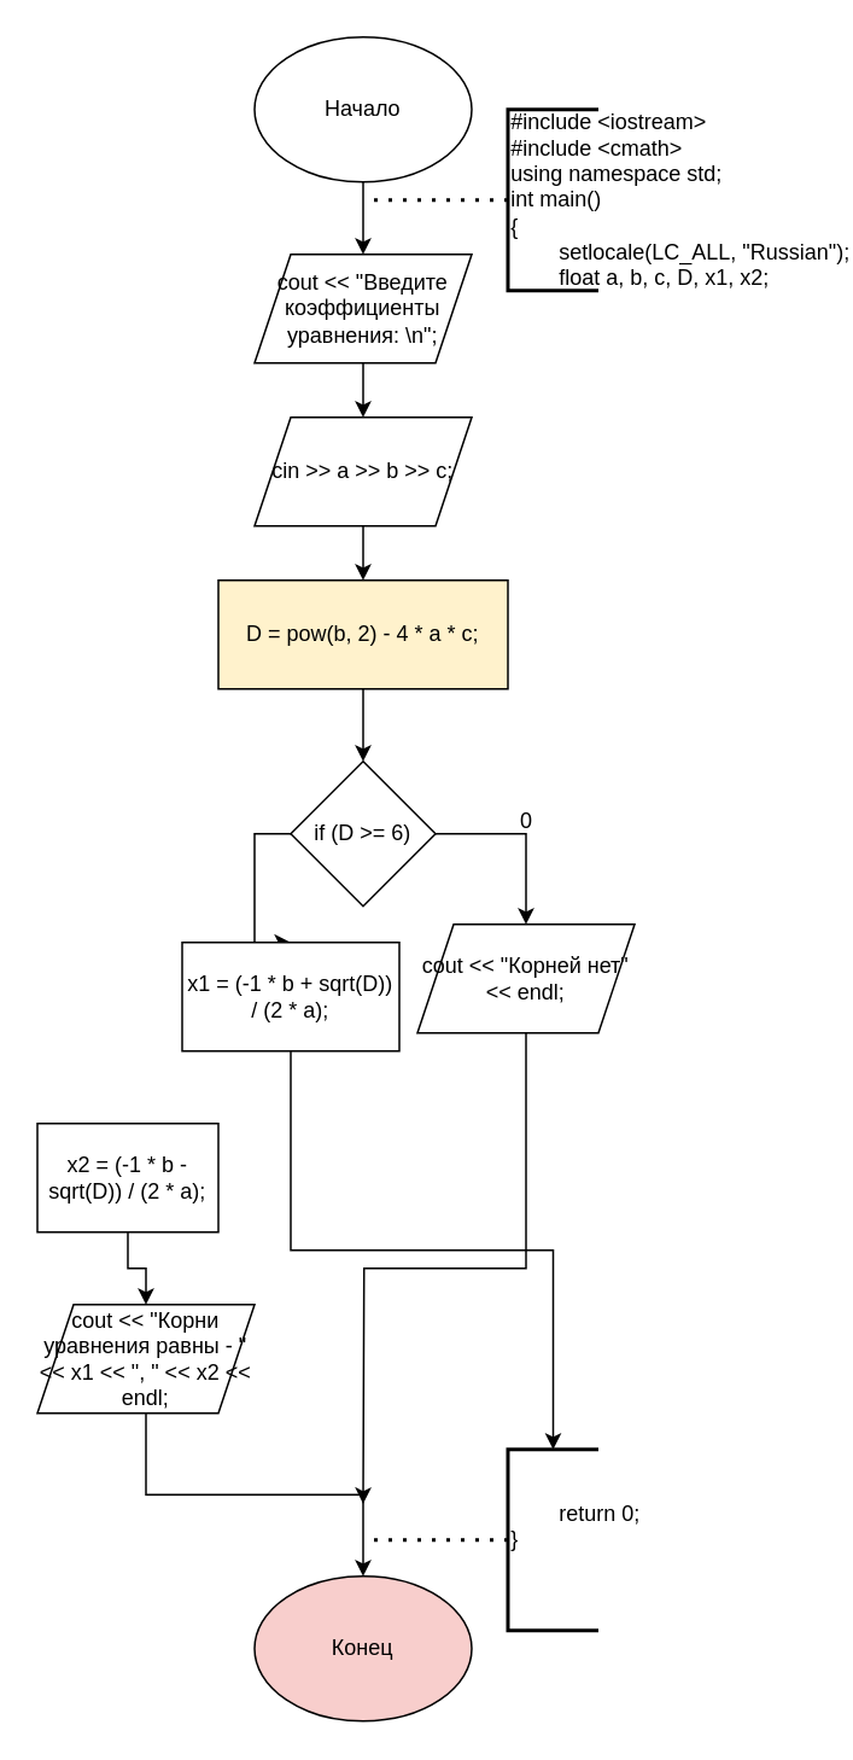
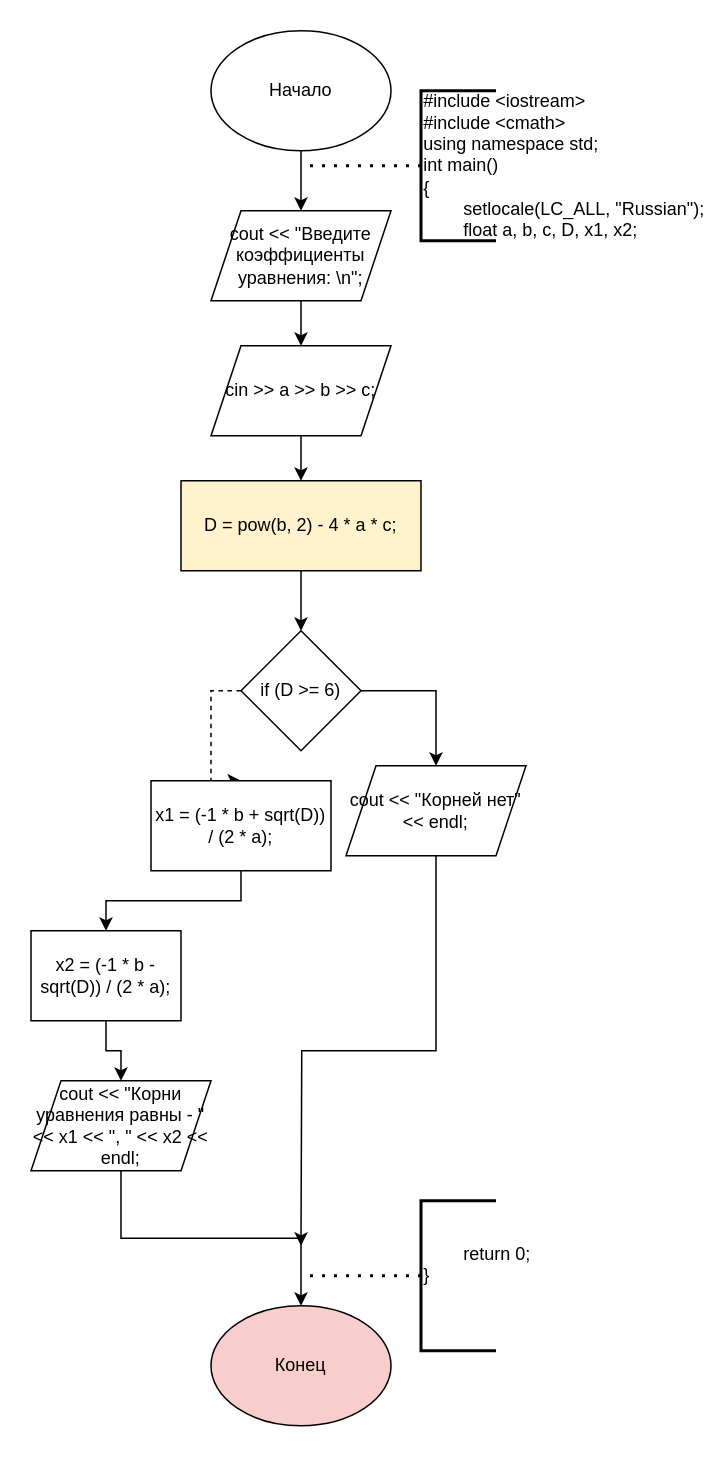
  <mxCell id="0" />
  <mxCell id="1" parent="0" />
  <mxCell id="2" style="edgeStyle=orthogonalEdgeStyle;rounded=0;orthogonalLoop=1;jettySize=auto;html=1;exitX=0.5;exitY=1;exitDx=0;exitDy=0;entryX=0.5;entryY=0;entryDx=0;entryDy=0;" edge="1" parent="1" source="3"><mxGeometry relative="1" as="geometry"><mxPoint x="200" y="140" as="targetPoint" /></mxGeometry></mxCell>
  <mxCell id="3" value="Начало" style="ellipse;whiteSpace=wrap;html=1;" vertex="1" parent="1"><mxGeometry x="140" y="20" width="120" height="80" as="geometry" /></mxCell>
  <mxCell id="4" value="&lt;div&gt;#include &amp;lt;iostream&amp;gt;&lt;/div&gt;&lt;div&gt;#include &amp;lt;cmath&amp;gt;&lt;/div&gt;&lt;div&gt;using namespace std;&lt;/div&gt;&lt;div&gt;int main()&lt;/div&gt;&lt;div&gt;{&lt;/div&gt;&lt;div&gt;&lt;span style=&quot;white-space-collapse: collapse;&quot;&gt;&lt;span style=&quot;white-space-collapse: preserve;&quot;&gt;&#09;&lt;/span&gt;setlocale(LC_ALL, &quot;Russian&quot;);&lt;/span&gt;&lt;/div&gt;&lt;div&gt;&lt;span style=&quot;white-space-collapse: collapse;&quot;&gt;&lt;span style=&quot;white-space-collapse: preserve;&quot;&gt;&#09;&lt;/span&gt;float a, b, c, D, x1, x2;&lt;/span&gt;&lt;/div&gt;" style="strokeWidth=2;html=1;shape=mxgraph.flowchart.annotation_1;align=left;pointerEvents=1;" vertex="1" parent="1"><mxGeometry x="280" y="60" width="50" height="100" as="geometry" /></mxCell>
  <mxCell id="5" value="" style="endArrow=none;dashed=1;html=1;dashPattern=1 3;strokeWidth=2;rounded=0;" edge="1" parent="1" source="4"><mxGeometry width="50" height="50" relative="1" as="geometry"><mxPoint x="200" y="330" as="sourcePoint" /><mxPoint x="200" y="110" as="targetPoint" /></mxGeometry></mxCell>
  <mxCell id="6" value="Конец" style="ellipse;whiteSpace=wrap;html=1;fillColor=#f8cecc;" vertex="1" parent="1"><mxGeometry x="140" y="870" width="120" height="80" as="geometry" /></mxCell>
  <mxCell id="7" value="&lt;div&gt;&lt;span style=&quot;white-space-collapse: collapse;&quot;&gt;&lt;span style=&quot;white-space-collapse: preserve;&quot;&gt;&#09;&lt;/span&gt;return 0;&lt;/span&gt;&lt;/div&gt;&lt;div&gt;}&lt;/div&gt;&lt;div&gt;&lt;br&gt;&lt;/div&gt;" style="strokeWidth=2;html=1;shape=mxgraph.flowchart.annotation_1;align=left;pointerEvents=1;" vertex="1" parent="1"><mxGeometry x="280" y="800" width="50" height="100" as="geometry" /></mxCell>
  <mxCell id="8" value="" style="endArrow=none;dashed=1;html=1;dashPattern=1 3;strokeWidth=2;rounded=0;" edge="1" parent="1" source="7"><mxGeometry width="50" height="50" relative="1" as="geometry"><mxPoint x="210" y="-140" as="sourcePoint" /><mxPoint x="200" y="850" as="targetPoint" /></mxGeometry></mxCell>
  <mxCell id="9" style="edgeStyle=orthogonalEdgeStyle;rounded=0;orthogonalLoop=1;jettySize=auto;html=1;exitX=0.5;exitY=1;exitDx=0;exitDy=0;entryX=0.5;entryY=0;entryDx=0;entryDy=0;" edge="1" parent="1" source="10" target="12"><mxGeometry relative="1" as="geometry" /></mxCell>
  <mxCell id="10" value="cout &amp;lt;&amp;lt; &quot;Введите коэффициенты уравнения: \n&quot;;" style="shape=parallelogram;perimeter=parallelogramPerimeter;whiteSpace=wrap;html=1;fixedSize=1;" vertex="1" parent="1"><mxGeometry x="140" y="140" width="120" height="60" as="geometry" /></mxCell>
  <mxCell id="11" style="edgeStyle=orthogonalEdgeStyle;rounded=0;orthogonalLoop=1;jettySize=auto;html=1;exitX=0.5;exitY=1;exitDx=0;exitDy=0;entryX=0.5;entryY=0;entryDx=0;entryDy=0;" edge="1" parent="1" source="12"><mxGeometry relative="1" as="geometry"><mxPoint x="200" y="320" as="targetPoint" /></mxGeometry></mxCell>
  <mxCell id="12" value="cin &gt;&gt; a &gt;&gt; b &gt;&gt; c;" style="shape=parallelogram;perimeter=parallelogramPerimeter;whiteSpace=wrap;html=1;fixedSize=1;" vertex="1" parent="1"><mxGeometry x="140" y="230" width="120" height="60" as="geometry" /></mxCell>
  <mxCell id="13" style="edgeStyle=orthogonalEdgeStyle;rounded=0;orthogonalLoop=1;jettySize=auto;html=1;exitX=0.5;exitY=1;exitDx=0;exitDy=0;entryX=0.5;entryY=0;entryDx=0;entryDy=0;" edge="1" parent="1" source="14" target="17"><mxGeometry relative="1" as="geometry" /></mxCell>
  <mxCell id="14" value="D = pow(b, 2) - 4 * a * c;" style="rounded=0;whiteSpace=wrap;html=1;fillColor=#fff2cc;" vertex="1" parent="1"><mxGeometry x="120" y="320" width="160" height="60" as="geometry" /></mxCell>
- <mxCell id="15" style="edgeStyle=orthogonalEdgeStyle;rounded=0;orthogonalLoop=1;jettySize=auto;html=1;exitX=0;exitY=0.5;exitDx=0;exitDy=0;entryX=0.5;entryY=0;entryDx=0;entryDy=0;" edge="1" parent="1" source="17" target="19"><mxGeometry relative="1" as="geometry" /></mxCell>
+ <mxCell id="15" style="edgeStyle=orthogonalEdgeStyle;rounded=0;orthogonalLoop=1;jettySize=auto;html=1;exitX=0;exitY=0.5;exitDx=0;exitDy=0;entryX=0.5;entryY=0;entryDx=0;entryDy=0;dashed=1;" edge="1" parent="1" source="17" target="19"><mxGeometry relative="1" as="geometry" /></mxCell>
  <mxCell id="16" style="edgeStyle=orthogonalEdgeStyle;rounded=0;orthogonalLoop=1;jettySize=auto;html=1;exitX=1;exitY=0.5;exitDx=0;exitDy=0;" edge="1" parent="1" source="17" target="25"><mxGeometry relative="1" as="geometry" /></mxCell>
  <mxCell id="17" value="if (D &amp;gt;= 6)" style="rhombus;whiteSpace=wrap;html=1;" vertex="1" parent="1"><mxGeometry x="160" y="420" width="80" height="80" as="geometry" /></mxCell>
- <mxCell id="18" style="edgeStyle=orthogonalEdgeStyle;rounded=0;orthogonalLoop=1;jettySize=auto;html=1;exitX=0.5;exitY=1;exitDx=0;exitDy=0;" edge="1" parent="1" source="19" target="7"><mxGeometry relative="1" as="geometry" /></mxCell>
+ <mxCell id="18" style="edgeStyle=orthogonalEdgeStyle;rounded=0;orthogonalLoop=1;jettySize=auto;html=1;exitX=0.5;exitY=1;exitDx=0;exitDy=0;entryX=0.5;entryY=0;entryDx=0;entryDy=0;" edge="1" parent="1" source="19" target="21"><mxGeometry relative="1" as="geometry" /></mxCell>
  <mxCell id="19" value="x1 = (-1 * b + sqrt(D)) / (2 * a);" style="rounded=0;whiteSpace=wrap;html=1;" vertex="1" parent="1"><mxGeometry x="100" y="520" width="120" height="60" as="geometry" /></mxCell>
  <mxCell id="20" style="edgeStyle=orthogonalEdgeStyle;rounded=0;orthogonalLoop=1;jettySize=auto;html=1;exitX=0.5;exitY=1;exitDx=0;exitDy=0;entryX=0.5;entryY=0;entryDx=0;entryDy=0;" edge="1" parent="1" source="21" target="23"><mxGeometry relative="1" as="geometry" /></mxCell>
  <mxCell id="21" value="x2 = (-1 * b - sqrt(D)) / (2 * a);" style="rounded=0;whiteSpace=wrap;html=1;" vertex="1" parent="1"><mxGeometry x="20" y="620" width="100" height="60" as="geometry" /></mxCell>
  <mxCell id="22" style="edgeStyle=orthogonalEdgeStyle;rounded=0;orthogonalLoop=1;jettySize=auto;html=1;exitX=0.5;exitY=1;exitDx=0;exitDy=0;entryX=0.5;entryY=0;entryDx=0;entryDy=0;" edge="1" parent="1" source="23" target="6"><mxGeometry relative="1" as="geometry" /></mxCell>
  <mxCell id="23" value="cout &amp;lt;&amp;lt; &quot;Корни уравнения равны - &quot; &amp;lt;&amp;lt; x1 &amp;lt;&amp;lt; &quot;, &quot; &amp;lt;&amp;lt; x2 &amp;lt;&amp;lt; endl;" style="shape=parallelogram;perimeter=parallelogramPerimeter;whiteSpace=wrap;html=1;fixedSize=1;" vertex="1" parent="1"><mxGeometry x="20" y="720" width="120" height="60" as="geometry" /></mxCell>
  <mxCell id="24" style="edgeStyle=orthogonalEdgeStyle;rounded=0;orthogonalLoop=1;jettySize=auto;html=1;exitX=0.5;exitY=1;exitDx=0;exitDy=0;" edge="1" parent="1" source="25"><mxGeometry relative="1" as="geometry"><mxPoint x="200" y="830" as="targetPoint" /></mxGeometry></mxCell>
  <mxCell id="25" value="cout &amp;lt;&amp;lt; &quot;Корней нет&quot; &amp;lt;&amp;lt; endl;" style="shape=parallelogram;perimeter=parallelogramPerimeter;whiteSpace=wrap;html=1;fixedSize=1;" vertex="1" parent="1"><mxGeometry x="230" y="510" width="120" height="60" as="geometry" /></mxCell>
- <mxCell id="26" value="0" style="text;html=1;align=center;verticalAlign=middle;resizable=0;points=[];autosize=1;strokeColor=none;fillColor=none;" vertex="1" parent="1"><mxGeometry x="275" y="438" width="30" height="30" as="geometry" /></mxCell>
